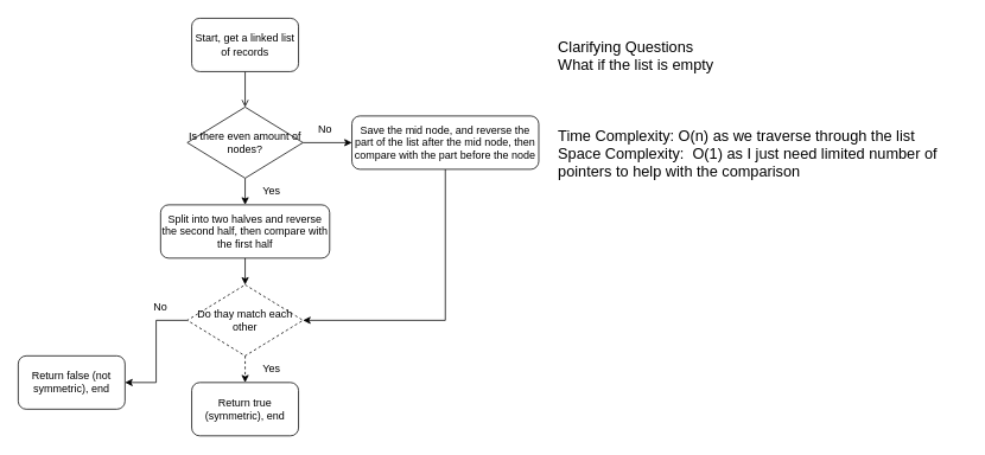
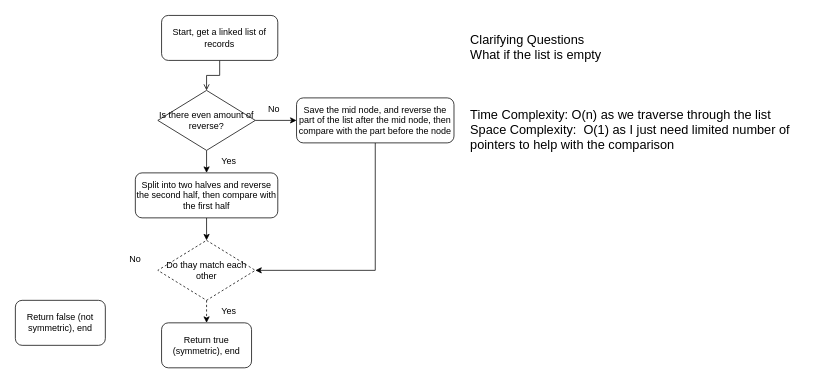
  <mxCell id="0" />
  <mxCell id="1" parent="0" />
  <mxCell id="2" style="edgeStyle=orthogonalEdgeStyle;rounded=0;orthogonalLoop=1;jettySize=auto;html=1;exitX=0.5;exitY=1;exitDx=0;exitDy=0;entryX=0.5;entryY=0;entryDx=0;entryDy=0;endArrow=open;" edge="1" parent="1" source="3" target="8"><mxGeometry relative="1" as="geometry" /></mxCell>
- <mxCell id="3" value="Start, get a linked list of records" style="rounded=1;whiteSpace=wrap;html=1;" vertex="1" parent="1"><mxGeometry x="215" y="20" width="120" height="60" as="geometry" /></mxCell>
+ <mxCell id="3" value="Start, get a linked list of records" style="rounded=1;whiteSpace=wrap;html=1;" vertex="1" parent="1"><mxGeometry x="215" y="20" width="155" height="60" as="geometry" /></mxCell>
  <mxCell id="4" style="edgeStyle=orthogonalEdgeStyle;rounded=0;orthogonalLoop=1;jettySize=auto;html=1;exitX=0.5;exitY=1;exitDx=0;exitDy=0;entryX=0.5;entryY=0;entryDx=0;entryDy=0;" edge="1" parent="1" source="5" target="13"><mxGeometry relative="1" as="geometry" /></mxCell>
  <mxCell id="5" value="Split into two halves and reverse the second half, then compare with the first half" style="rounded=1;whiteSpace=wrap;html=1;" vertex="1" parent="1"><mxGeometry x="180" y="230" width="190" height="60" as="geometry" /></mxCell>
  <mxCell id="6" style="edgeStyle=orthogonalEdgeStyle;rounded=0;orthogonalLoop=1;jettySize=auto;html=1;exitX=1;exitY=0.5;exitDx=0;exitDy=0;" edge="1" parent="1" source="8" target="10"><mxGeometry relative="1" as="geometry" /></mxCell>
  <mxCell id="7" style="edgeStyle=orthogonalEdgeStyle;rounded=0;orthogonalLoop=1;jettySize=auto;html=1;exitX=0.5;exitY=1;exitDx=0;exitDy=0;entryX=0.5;entryY=0;entryDx=0;entryDy=0;" edge="1" parent="1" source="8" target="5"><mxGeometry relative="1" as="geometry" /></mxCell>
- <mxCell id="8" value="Is there even amount of nodes?" style="rhombus;whiteSpace=wrap;html=1;" vertex="1" parent="1"><mxGeometry x="210" y="120" width="130" height="80" as="geometry" /></mxCell>
+ <mxCell id="8" value="Is there even amount of reverse?" style="rhombus;whiteSpace=wrap;html=1;" vertex="1" parent="1"><mxGeometry x="210" y="120" width="130" height="80" as="geometry" /></mxCell>
  <mxCell id="9" style="edgeStyle=orthogonalEdgeStyle;rounded=0;orthogonalLoop=1;jettySize=auto;html=1;exitX=0.5;exitY=1;exitDx=0;exitDy=0;entryX=1;entryY=0.5;entryDx=0;entryDy=0;" edge="1" parent="1" source="10" target="13"><mxGeometry relative="1" as="geometry" /></mxCell>
  <mxCell id="10" value="Save the mid node, and reverse the part of the list after the mid node, then compare with the part before the node" style="rounded=1;whiteSpace=wrap;html=1;" vertex="1" parent="1"><mxGeometry x="395" y="130" width="210" height="60" as="geometry" /></mxCell>
  <mxCell id="11" style="edgeStyle=orthogonalEdgeStyle;rounded=0;orthogonalLoop=1;jettySize=auto;html=1;exitX=0.5;exitY=1;exitDx=0;exitDy=0;entryX=0.5;entryY=0;entryDx=0;entryDy=0;dashed=1;" edge="1" parent="1" source="13" target="14"><mxGeometry relative="1" as="geometry" /></mxCell>
- <mxCell id="12" style="edgeStyle=orthogonalEdgeStyle;rounded=0;orthogonalLoop=1;jettySize=auto;html=1;exitX=0;exitY=0.5;exitDx=0;exitDy=0;entryX=1;entryY=0.5;entryDx=0;entryDy=0;" edge="1" parent="1" source="13" target="15"><mxGeometry relative="1" as="geometry" /></mxCell>
  <mxCell id="13" value="Do thay match each other" style="rhombus;whiteSpace=wrap;html=1;dashed=1;" vertex="1" parent="1"><mxGeometry x="210" y="320" width="130" height="80" as="geometry" /></mxCell>
  <mxCell id="14" value="Return true (symmetric), end" style="rounded=1;whiteSpace=wrap;html=1;" vertex="1" parent="1"><mxGeometry x="215" y="430" width="120" height="60" as="geometry" /></mxCell>
  <mxCell id="15" value="Return false (not symmetric), end" style="rounded=1;whiteSpace=wrap;html=1;" vertex="1" parent="1"><mxGeometry x="20" y="400" width="120" height="60" as="geometry" /></mxCell>
  <mxCell id="16" value="No" style="text;html=1;align=center;verticalAlign=middle;whiteSpace=wrap;rounded=0;" vertex="1" parent="1"><mxGeometry x="335" y="130" width="60" height="30" as="geometry" /></mxCell>
  <mxCell id="17" value="Yes" style="text;html=1;align=center;verticalAlign=middle;whiteSpace=wrap;rounded=0;" vertex="1" parent="1"><mxGeometry x="275" y="200" width="60" height="30" as="geometry" /></mxCell>
  <mxCell id="18" value="Yes" style="text;html=1;align=center;verticalAlign=middle;whiteSpace=wrap;rounded=0;" vertex="1" parent="1"><mxGeometry x="275" y="400" width="60" height="30" as="geometry" /></mxCell>
  <mxCell id="19" value="No" style="text;html=1;align=center;verticalAlign=middle;whiteSpace=wrap;rounded=0;" vertex="1" parent="1"><mxGeometry x="150" y="330" width="60" height="30" as="geometry" /></mxCell>
  <mxCell id="20" value="&lt;font style=&quot;font-size: 17px;&quot;&gt;Clarifying Questions&lt;/font&gt;&lt;div style=&quot;&quot;&gt;&lt;span style=&quot;background-color: initial; font-size: 17px;&quot;&gt;What if the list is empty&lt;/span&gt;&lt;span style=&quot;font-size: 0px; color: rgba(0, 0, 0, 0); font-family: monospace; text-wrap: nowrap; background-color: initial;&quot;&gt;3CmxGraphModel%3E%3Croot%3E%3CmxCell%20id%3D%220%22%2F%3E%3CmxCell%20id%3D%221%22%20parent%3D%220%22%2F%3E%3CmxCell%20id%3D%222%22%20value%3D%22%26lt%3Bspan%20style%3D%26quot%3Bfont-size%3A%2017px%3B%26quot%3B%26gt%3BTime%20Complexity%3A%20O(n)%20as%20we%20traverse%20through%20the%20list%26lt%3B%2Fspan%26gt%3B%26lt%3Bdiv%26gt%3B%26lt%3Bspan%20style%3D%26quot%3Bfont-size%3A%2017px%3B%26quot%3B%26gt%3BSpace%20Complexity%3A%26amp%3Bnbsp%3B%20O(1)%20as%20I%20just%20need%20three%20pointers%20(prev%2Fcurrent%2Fnext)%26lt%3Bbr%26gt%3B%26lt%3B%2Fspan%26gt%3B%26lt%3B%2Fdiv%26gt%3B%22%20style%3D%22text%3Bhtml%3D1%3Balign%3Dleft%3BverticalAlign%3Dmiddle%3BwhiteSpace%3Dwrap%3Brounded%3D0%3B%22%20vertex%3D%221%22%20parent%3D%221%22%3E%3CmxGeometry%20x%3D%2252%22%20y%3D%22680%22%20width%3D%22460%22%20height%3D%2285%22%20as%3D%22geometry%22%2F%3E%3C%2FmxCell%3E%3C%2Froot%3E%3C%2FmxGraphModel%3E&lt;/span&gt;&lt;/div&gt;" style="text;html=1;align=left;verticalAlign=middle;whiteSpace=wrap;rounded=0;" vertex="1" parent="1"><mxGeometry x="625" y="20" width="460" height="85" as="geometry" /></mxCell>
  <mxCell id="21" value="&lt;span style=&quot;font-size: 17px;&quot;&gt;Time Complexity: O(n) as we traverse through the list&lt;/span&gt;&lt;div&gt;&lt;span style=&quot;font-size: 17px;&quot;&gt;Space Complexity:&amp;nbsp; O(1) as I just need limited number of pointers to help with the comparison&lt;br&gt;&lt;/span&gt;&lt;/div&gt;" style="text;html=1;align=left;verticalAlign=middle;whiteSpace=wrap;rounded=0;" vertex="1" parent="1"><mxGeometry x="625" y="130" width="460" height="85" as="geometry" /></mxCell>
